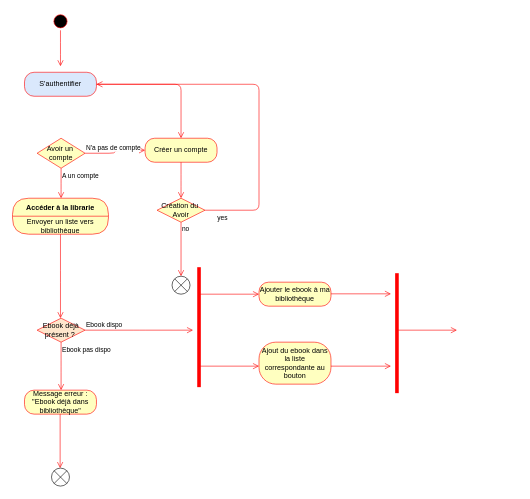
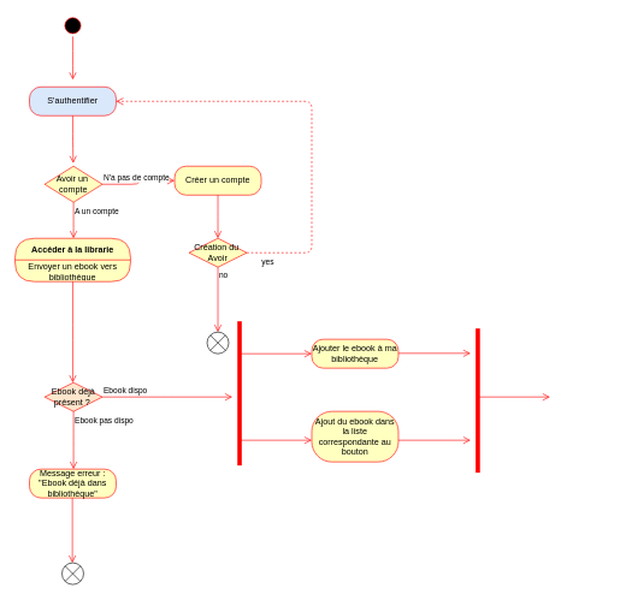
  <mxCell id="0" />
  <mxCell id="1" parent="0" />
  <mxCell id="2" value="" style="ellipse;html=1;shape=startState;fillColor=#000000;strokeColor=#ff0000;" vertex="1" parent="1"><mxGeometry x="85" y="20" width="30" height="30" as="geometry" /></mxCell>
  <mxCell id="3" value="" style="edgeStyle=orthogonalEdgeStyle;html=1;verticalAlign=bottom;endArrow=open;endSize=8;strokeColor=#ff0000;" edge="1" source="2" parent="1"><mxGeometry relative="1" as="geometry"><mxPoint x="100" y="110" as="targetPoint" /></mxGeometry></mxCell>
  <mxCell id="4" value="S'authentifier" style="rounded=1;whiteSpace=wrap;html=1;arcSize=40;fontColor=#000000;fillColor=#dae8fc;strokeColor=#ff0000;" vertex="1" parent="1"><mxGeometry x="40" y="120" width="120" height="40" as="geometry" /></mxCell>
- <mxCell id="5" value="" style="edgeStyle=orthogonalEdgeStyle;html=1;verticalAlign=bottom;endArrow=open;endSize=8;strokeColor=#ff0000;" edge="1" source="4" parent="1" target="9"><mxGeometry relative="1" as="geometry"><mxPoint x="100" y="220" as="targetPoint" /></mxGeometry></mxCell>
+ <mxCell id="5" value="" style="edgeStyle=orthogonalEdgeStyle;html=1;verticalAlign=bottom;endArrow=open;endSize=8;strokeColor=#ff0000;entryX=0.495;entryY=-0.085;entryDx=0;entryDy=0;entryPerimeter=0;" edge="1" source="4" parent="1" target="6"><mxGeometry relative="1" as="geometry"><mxPoint x="100" y="220" as="targetPoint" /></mxGeometry></mxCell>
  <mxCell id="6" value="Avoir un&amp;nbsp;&lt;br&gt;compte" style="rhombus;whiteSpace=wrap;html=1;fillColor=#ffffc0;strokeColor=#ff0000;" vertex="1" parent="1"><mxGeometry x="61" y="230" width="80" height="50" as="geometry" /></mxCell>
  <mxCell id="7" value="N'a pas de compte" style="edgeStyle=orthogonalEdgeStyle;html=1;align=left;verticalAlign=bottom;endArrow=open;endSize=8;strokeColor=#ff0000;" edge="1" source="6" parent="1"><mxGeometry x="-1" relative="1" as="geometry"><mxPoint x="241" y="250" as="targetPoint" /></mxGeometry></mxCell>
  <mxCell id="8" value="A un compte" style="edgeStyle=orthogonalEdgeStyle;html=1;align=left;verticalAlign=top;endArrow=open;endSize=8;strokeColor=#ff0000;" edge="1" source="6" parent="1"><mxGeometry x="-1" relative="1" as="geometry"><mxPoint x="101" y="330" as="targetPoint" /></mxGeometry></mxCell>
  <mxCell id="9" value="Créer un compte" style="rounded=1;whiteSpace=wrap;html=1;arcSize=40;fontColor=#000000;fillColor=#ffffc0;strokeColor=#ff0000;" vertex="1" parent="1"><mxGeometry x="241" y="230" width="120" height="40" as="geometry" /></mxCell>
  <mxCell id="10" value="" style="edgeStyle=orthogonalEdgeStyle;html=1;verticalAlign=bottom;endArrow=open;endSize=8;strokeColor=#ff0000;" edge="1" source="9" parent="1"><mxGeometry relative="1" as="geometry"><mxPoint x="301" y="330" as="targetPoint" /></mxGeometry></mxCell>
  <mxCell id="11" value="Création du&amp;nbsp;&lt;br&gt;Avoir" style="rhombus;whiteSpace=wrap;html=1;fillColor=#ffffc0;strokeColor=#ff0000;" vertex="1" parent="1"><mxGeometry x="261" y="330" width="80" height="40" as="geometry" /></mxCell>
  <mxCell id="12" value="no" style="edgeStyle=orthogonalEdgeStyle;html=1;align=left;verticalAlign=bottom;endArrow=open;endSize=8;strokeColor=#ff0000;" edge="1" parent="1"><mxGeometry x="-0.556" relative="1" as="geometry"><mxPoint x="301" y="460" as="targetPoint" /><mxPoint x="301" y="370" as="sourcePoint" /><mxPoint as="offset" /></mxGeometry></mxCell>
- <mxCell id="13" value="yes" style="edgeStyle=orthogonalEdgeStyle;html=1;align=left;verticalAlign=top;endArrow=open;endSize=8;strokeColor=#ff0000;" edge="1" source="11" parent="1" target="4"><mxGeometry x="-0.934" relative="1" as="geometry"><mxPoint x="301" y="430" as="targetPoint" /><Array as="points"><mxPoint x="431" y="350" /><mxPoint x="431" y="140" /></Array><mxPoint as="offset" /></mxGeometry></mxCell>
+ <mxCell id="13" value="yes" style="edgeStyle=orthogonalEdgeStyle;html=1;align=left;verticalAlign=top;endArrow=open;endSize=8;strokeColor=#ff0000;dashed=1;" edge="1" source="11" parent="1" target="4"><mxGeometry x="-0.934" relative="1" as="geometry"><mxPoint x="301" y="430" as="targetPoint" /><Array as="points"><mxPoint x="431" y="350" /><mxPoint x="431" y="140" /></Array><mxPoint as="offset" /></mxGeometry></mxCell>
  <mxCell id="14" value="" style="shape=sumEllipse;perimeter=ellipsePerimeter;whiteSpace=wrap;html=1;backgroundOutline=1;" vertex="1" parent="1"><mxGeometry x="286" y="460" width="30" height="30" as="geometry" /></mxCell>
  <mxCell id="15" value="Accéder à la librarie" style="swimlane;fontStyle=1;align=center;verticalAlign=middle;childLayout=stackLayout;horizontal=1;startSize=30;horizontalStack=0;resizeParent=0;resizeLast=1;container=0;fontColor=#000000;collapsible=0;rounded=1;arcSize=30;strokeColor=#ff0000;fillColor=#ffffc0;swimlaneFillColor=#ffffc0;dropTarget=0;" vertex="1" parent="1"><mxGeometry x="20" y="330" width="160" height="60" as="geometry" /></mxCell>
- <mxCell id="16" value="Envoyer un liste vers bibliothèque" style="text;html=1;strokeColor=none;fillColor=none;align=center;verticalAlign=middle;spacingLeft=4;spacingRight=4;whiteSpace=wrap;overflow=hidden;rotatable=0;fontColor=#000000;" vertex="1" parent="15"><mxGeometry y="30" width="160" height="30" as="geometry" /></mxCell>
+ <mxCell id="16" value="Envoyer un ebook vers bibliothèque" style="text;html=1;strokeColor=none;fillColor=none;align=center;verticalAlign=middle;spacingLeft=4;spacingRight=4;whiteSpace=wrap;overflow=hidden;rotatable=0;fontColor=#000000;" vertex="1" parent="15"><mxGeometry y="30" width="160" height="30" as="geometry" /></mxCell>
  <mxCell id="17" value="" style="edgeStyle=orthogonalEdgeStyle;html=1;verticalAlign=bottom;endArrow=open;endSize=8;strokeColor=#ff0000;" edge="1" source="15" parent="1"><mxGeometry relative="1" as="geometry"><mxPoint x="100" y="530" as="targetPoint" /></mxGeometry></mxCell>
  <mxCell id="18" value="Ebook déjà présent ?&amp;nbsp;" style="rhombus;whiteSpace=wrap;html=1;fillColor=#ffe6cc;strokeColor=#ff0000;" vertex="1" parent="1"><mxGeometry x="61" y="530" width="80" height="40" as="geometry" /></mxCell>
  <mxCell id="19" value="Ebook dispo" style="edgeStyle=orthogonalEdgeStyle;html=1;align=left;verticalAlign=bottom;endArrow=open;endSize=8;strokeColor=#ff0000;" edge="1" source="18" parent="1"><mxGeometry x="-1" relative="1" as="geometry"><mxPoint x="321" y="550" as="targetPoint" /><mxPoint as="offset" /></mxGeometry></mxCell>
  <mxCell id="20" value="Ebook pas dispo" style="edgeStyle=orthogonalEdgeStyle;html=1;align=left;verticalAlign=top;endArrow=open;endSize=8;strokeColor=#ff0000;" edge="1" source="18" parent="1"><mxGeometry x="-1" relative="1" as="geometry"><mxPoint x="101" y="650" as="targetPoint" /></mxGeometry></mxCell>
  <mxCell id="21" value="" style="shape=line;html=1;strokeWidth=6;strokeColor=#ff0000;rotation=-90;" vertex="1" parent="1"><mxGeometry x="231" y="540" width="200" height="10" as="geometry" /></mxCell>
  <mxCell id="22" value="" style="edgeStyle=orthogonalEdgeStyle;html=1;verticalAlign=bottom;endArrow=open;endSize=8;strokeColor=#ff0000;" edge="1" parent="1"><mxGeometry relative="1" as="geometry"><mxPoint x="431" y="490" as="targetPoint" /><mxPoint x="331" y="490" as="sourcePoint" /><Array as="points"><mxPoint x="331" y="490" /><mxPoint x="531" y="490" /></Array></mxGeometry></mxCell>
  <mxCell id="23" value="" style="edgeStyle=orthogonalEdgeStyle;html=1;verticalAlign=bottom;endArrow=open;endSize=8;strokeColor=#ff0000;" edge="1" parent="1"><mxGeometry relative="1" as="geometry"><mxPoint x="431" y="610" as="targetPoint" /><mxPoint x="331" y="610" as="sourcePoint" /><Array as="points"><mxPoint x="331" y="610" /><mxPoint x="531" y="610" /></Array></mxGeometry></mxCell>
  <mxCell id="24" value="Ajouter le ebook à ma bibliothèque" style="rounded=1;whiteSpace=wrap;html=1;arcSize=40;fontColor=#000000;fillColor=#ffffc0;strokeColor=#ff0000;" vertex="1" parent="1"><mxGeometry x="431" y="470" width="120" height="40" as="geometry" /></mxCell>
  <mxCell id="25" value="Ajout du ebook dans la liste correspondante au bouton" style="rounded=1;whiteSpace=wrap;html=1;arcSize=40;fontColor=#000000;fillColor=#ffffc0;strokeColor=#ff0000;" vertex="1" parent="1"><mxGeometry x="431" y="570" width="120" height="70" as="geometry" /></mxCell>
  <mxCell id="26" value="Message erreur : &quot;Ebook déjà dans bibliothèque&quot;" style="rounded=1;whiteSpace=wrap;html=1;arcSize=40;fontColor=#000000;fillColor=#ffffc0;strokeColor=#ff0000;" vertex="1" parent="1"><mxGeometry x="40" y="650" width="120" height="40" as="geometry" /></mxCell>
  <mxCell id="27" value="" style="shape=line;html=1;strokeWidth=6;strokeColor=#ff0000;rotation=-90;" vertex="1" parent="1"><mxGeometry x="561" y="550" width="200" height="10" as="geometry" /></mxCell>
  <mxCell id="28" value="" style="edgeStyle=orthogonalEdgeStyle;html=1;verticalAlign=bottom;endArrow=open;endSize=8;strokeColor=#ff0000;" edge="1" parent="1"><mxGeometry relative="1" as="geometry"><mxPoint x="651" y="489.41" as="targetPoint" /><mxPoint x="551" y="489.41" as="sourcePoint" /><Array as="points"><mxPoint x="551" y="489.41" /><mxPoint x="751" y="489.41" /></Array></mxGeometry></mxCell>
  <mxCell id="29" value="" style="edgeStyle=orthogonalEdgeStyle;html=1;verticalAlign=bottom;endArrow=open;endSize=8;strokeColor=#ff0000;" edge="1" parent="1"><mxGeometry relative="1" as="geometry"><mxPoint x="651" y="610" as="targetPoint" /><mxPoint x="551" y="610" as="sourcePoint" /><Array as="points"><mxPoint x="551" y="610" /><mxPoint x="751" y="610" /></Array></mxGeometry></mxCell>
  <mxCell id="30" value="" style="edgeStyle=orthogonalEdgeStyle;html=1;verticalAlign=bottom;endArrow=open;endSize=8;strokeColor=#ff0000;" edge="1" parent="1"><mxGeometry relative="1" as="geometry"><mxPoint x="761" y="550" as="targetPoint" /><mxPoint x="661" y="550" as="sourcePoint" /><Array as="points"><mxPoint x="661" y="550" /><mxPoint x="861" y="550" /></Array></mxGeometry></mxCell>
  <mxCell id="31" value="" style="edgeStyle=orthogonalEdgeStyle;html=1;align=left;verticalAlign=bottom;endArrow=open;endSize=8;strokeColor=#ff0000;" edge="1" parent="1"><mxGeometry x="-0.556" relative="1" as="geometry"><mxPoint x="99.41" y="780" as="targetPoint" /><mxPoint x="99.41" y="690" as="sourcePoint" /><mxPoint as="offset" /></mxGeometry></mxCell>
  <mxCell id="32" value="" style="shape=sumEllipse;perimeter=ellipsePerimeter;whiteSpace=wrap;html=1;backgroundOutline=1;" vertex="1" parent="1"><mxGeometry x="85" y="780" width="30" height="30" as="geometry" /></mxCell>
